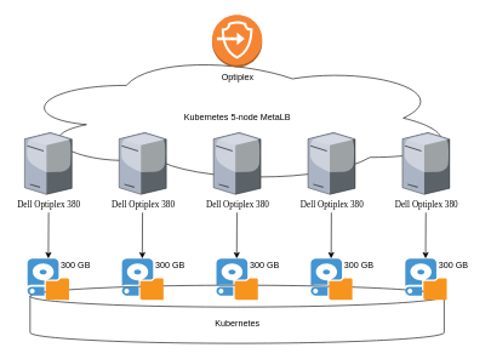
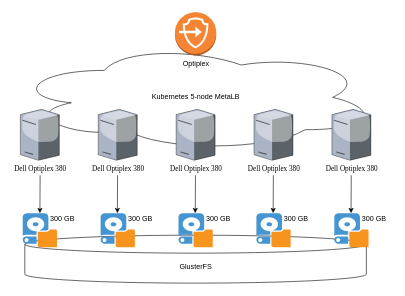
  <mxCell id="0" />
  <mxCell id="1" parent="0" />
  <mxCell id="2" value="Kubernetes 5-node MetaLB" style="ellipse;shape=cloud;whiteSpace=wrap;html=1;" vertex="1" parent="1"><mxGeometry x="20.5" y="72" width="610" height="180" as="geometry" /></mxCell>
- <mxCell id="3" value="Kubernetes" style="shape=cylinder3;whiteSpace=wrap;html=1;boundedLbl=1;backgroundOutline=1;size=15;" vertex="1" parent="1"><mxGeometry x="40.5" y="392" width="570" height="80" as="geometry" /></mxCell>
+ <mxCell id="3" value="GlusterFS" style="shape=cylinder3;whiteSpace=wrap;html=1;boundedLbl=1;backgroundOutline=1;size=15;" vertex="1" parent="1"><mxGeometry x="40.5" y="392" width="570" height="80" as="geometry" /></mxCell>
  <mxCell id="4" value="Dell Optiplex 380" style="verticalLabelPosition=bottom;aspect=fixed;html=1;verticalAlign=top;strokeColor=none;shape=mxgraph.citrix.tower_server;rounded=0;shadow=0;comic=0;fontFamily=Verdana;" parent="1" vertex="1"><mxGeometry x="33" y="182" width="65" height="85" as="geometry" /></mxCell>
  <mxCell id="5" value="Dell Optiplex 380" style="verticalLabelPosition=bottom;aspect=fixed;html=1;verticalAlign=top;strokeColor=none;shape=mxgraph.citrix.tower_server;rounded=0;shadow=0;comic=0;fontFamily=Verdana;" vertex="1" parent="1"><mxGeometry x="163" y="182" width="65" height="85" as="geometry" /></mxCell>
  <mxCell id="6" value="Dell Optiplex 380" style="verticalLabelPosition=bottom;aspect=fixed;html=1;verticalAlign=top;strokeColor=none;shape=mxgraph.citrix.tower_server;rounded=0;shadow=0;comic=0;fontFamily=Verdana;" vertex="1" parent="1"><mxGeometry x="293" y="182" width="65" height="85" as="geometry" /></mxCell>
  <mxCell id="7" value="Dell Optiplex 380" style="verticalLabelPosition=bottom;aspect=fixed;html=1;verticalAlign=top;strokeColor=none;shape=mxgraph.citrix.tower_server;rounded=0;shadow=0;comic=0;fontFamily=Verdana;" vertex="1" parent="1"><mxGeometry x="423" y="182" width="65" height="85" as="geometry" /></mxCell>
  <mxCell id="8" value="Dell Optiplex 380" style="verticalLabelPosition=bottom;aspect=fixed;html=1;verticalAlign=top;strokeColor=none;shape=mxgraph.citrix.tower_server;rounded=0;shadow=0;comic=0;fontFamily=Verdana;" vertex="1" parent="1"><mxGeometry x="553" y="182" width="65" height="85" as="geometry" /></mxCell>
  <mxCell id="9" value="" style="shadow=0;dashed=0;html=1;strokeColor=none;fillColor=#4495D1;labelPosition=center;verticalLabelPosition=bottom;verticalAlign=top;align=center;outlineConnect=0;shape=mxgraph.veeam.local_disk;" vertex="1" parent="1"><mxGeometry x="36.9" y="355.2" width="57.2" height="56.8" as="geometry" /></mxCell>
  <mxCell id="10" value="" style="shadow=0;dashed=0;html=1;strokeColor=none;fillColor=#4495D1;labelPosition=center;verticalLabelPosition=bottom;verticalAlign=top;align=center;outlineConnect=0;shape=mxgraph.veeam.local_disk;" vertex="1" parent="1"><mxGeometry x="166.9" y="355.2" width="57.2" height="56.8" as="geometry" /></mxCell>
  <mxCell id="11" value="" style="shadow=0;dashed=0;html=1;strokeColor=none;fillColor=#4495D1;labelPosition=center;verticalLabelPosition=bottom;verticalAlign=top;align=center;outlineConnect=0;shape=mxgraph.veeam.local_disk;" vertex="1" parent="1"><mxGeometry x="296.9" y="355.2" width="57.2" height="56.8" as="geometry" /></mxCell>
  <mxCell id="12" value="" style="shadow=0;dashed=0;html=1;strokeColor=none;fillColor=#4495D1;labelPosition=center;verticalLabelPosition=bottom;verticalAlign=top;align=center;outlineConnect=0;shape=mxgraph.veeam.local_disk;" vertex="1" parent="1"><mxGeometry x="426.9" y="355.2" width="57.2" height="56.8" as="geometry" /></mxCell>
  <mxCell id="13" value="" style="shadow=0;dashed=0;html=1;strokeColor=none;fillColor=#4495D1;labelPosition=center;verticalLabelPosition=bottom;verticalAlign=top;align=center;outlineConnect=0;shape=mxgraph.veeam.local_disk;" vertex="1" parent="1"><mxGeometry x="556.9" y="355.2" width="57.2" height="56.8" as="geometry" /></mxCell>
  <mxCell id="14" value="" style="endArrow=classic;html=1;" edge="1" parent="1" target="9"><mxGeometry width="50" height="50" relative="1" as="geometry"><mxPoint x="66" y="292" as="sourcePoint" /><mxPoint x="393" y="412" as="targetPoint" /></mxGeometry></mxCell>
  <mxCell id="15" value="" style="endArrow=classic;html=1;" edge="1" parent="1"><mxGeometry width="50" height="50" relative="1" as="geometry"><mxPoint x="195.26" y="292" as="sourcePoint" /><mxPoint x="194.915" y="355.2" as="targetPoint" /></mxGeometry></mxCell>
  <mxCell id="16" value="" style="endArrow=classic;html=1;" edge="1" parent="1"><mxGeometry width="50" height="50" relative="1" as="geometry"><mxPoint x="325.26" y="292" as="sourcePoint" /><mxPoint x="324.915" y="355.2" as="targetPoint" /></mxGeometry></mxCell>
  <mxCell id="17" value="" style="endArrow=classic;html=1;" edge="1" parent="1"><mxGeometry width="50" height="50" relative="1" as="geometry"><mxPoint x="455.26" y="292" as="sourcePoint" /><mxPoint x="454.915" y="355.2" as="targetPoint" /></mxGeometry></mxCell>
  <mxCell id="18" value="" style="endArrow=classic;html=1;" edge="1" parent="1"><mxGeometry width="50" height="50" relative="1" as="geometry"><mxPoint x="585.26" y="292" as="sourcePoint" /><mxPoint x="584.915" y="355.2" as="targetPoint" /></mxGeometry></mxCell>
  <mxCell id="19" value="&lt;div&gt;300 GB&lt;/div&gt;" style="text;html=1;align=center;verticalAlign=middle;resizable=0;points=[];autosize=1;strokeColor=none;" vertex="1" parent="1"><mxGeometry x="73" y="355.2" width="60" height="20" as="geometry" /></mxCell>
  <mxCell id="20" value="&lt;div&gt;300 GB&lt;/div&gt;" style="text;html=1;align=center;verticalAlign=middle;resizable=0;points=[];autosize=1;strokeColor=none;" vertex="1" parent="1"><mxGeometry x="203" y="355.2" width="60" height="20" as="geometry" /></mxCell>
  <mxCell id="21" value="&lt;div&gt;300 GB&lt;/div&gt;" style="text;html=1;align=center;verticalAlign=middle;resizable=0;points=[];autosize=1;strokeColor=none;" vertex="1" parent="1"><mxGeometry x="333" y="355.2" width="60" height="20" as="geometry" /></mxCell>
  <mxCell id="22" value="&lt;div&gt;300 GB&lt;/div&gt;" style="text;html=1;align=center;verticalAlign=middle;resizable=0;points=[];autosize=1;strokeColor=none;" vertex="1" parent="1"><mxGeometry x="463" y="355.2" width="60" height="20" as="geometry" /></mxCell>
  <mxCell id="23" value="&lt;div&gt;300 GB&lt;/div&gt;" style="text;html=1;align=center;verticalAlign=middle;resizable=0;points=[];autosize=1;strokeColor=none;" vertex="1" parent="1"><mxGeometry x="593" y="355.2" width="60" height="20" as="geometry" /></mxCell>
  <mxCell id="24" value="Optiplex" style="outlineConnect=0;dashed=0;verticalLabelPosition=bottom;verticalAlign=top;align=center;html=1;shape=mxgraph.aws3.endpoints;fillColor=#F58534;gradientColor=none;" vertex="1" parent="1"><mxGeometry x="291" y="20" width="69" height="72" as="geometry" /></mxCell>
